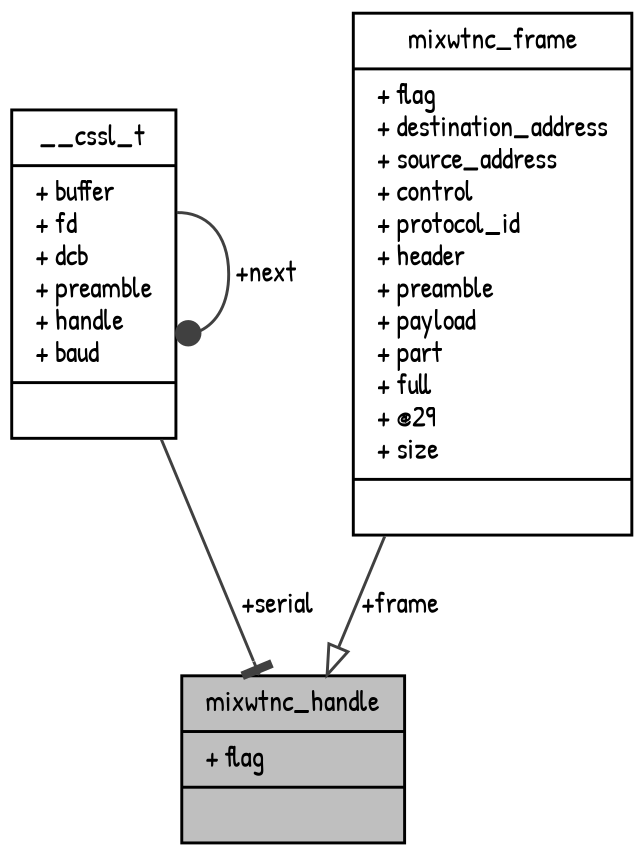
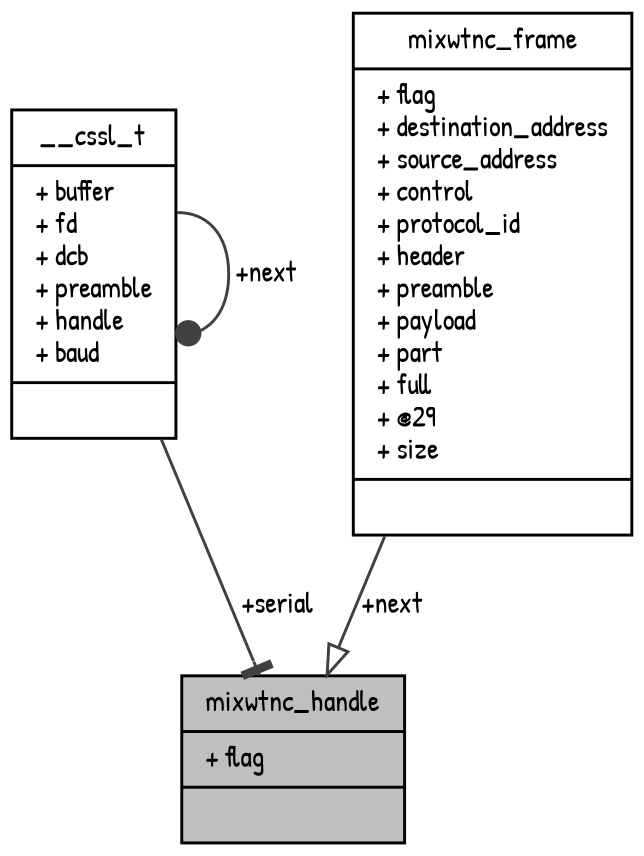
  digraph {
    fontname="Patrick Hand"
    node [color=black fillcolor=white fontname="Patrick Hand" fontsize=10 shape=record style=filled]
    edge [color=grey25 fontname="Patrick Hand" fontsize=10 labelfontname=Helvetica labelfontsize=10 style=solid]
    n1 [fillcolor=grey75 fontcolor=black height=0.2 label="{mixwtnc_handle\n|+ flag\l|}" width=0.4]
    n2 [height=0.2 label="{__cssl_t\n|+ buffer\l+ fd\l+ dcb\l+ preamble\l+ handle\l+ baud\l|}" width=0.4]
    n3 [height=0.2 label="{mixwtnc_frame\n|+ flag\l+ destination_address\l+ source_address\l+ control\l+ protocol_id\l+ header\l+ preamble\l+ payload\l+ part\l+ full\l+ @29\l+ size\l|}" width=0.4]
    n2 -> n1 [arrowhead=tee label=" +serial"]
    n2 -> n2 [arrowhead=dot label=" +next"]
-   n3 -> n1 [arrowhead=onormal label=" +frame"]
+   n3 -> n1 [arrowhead=onormal label=" +next"]
  }
